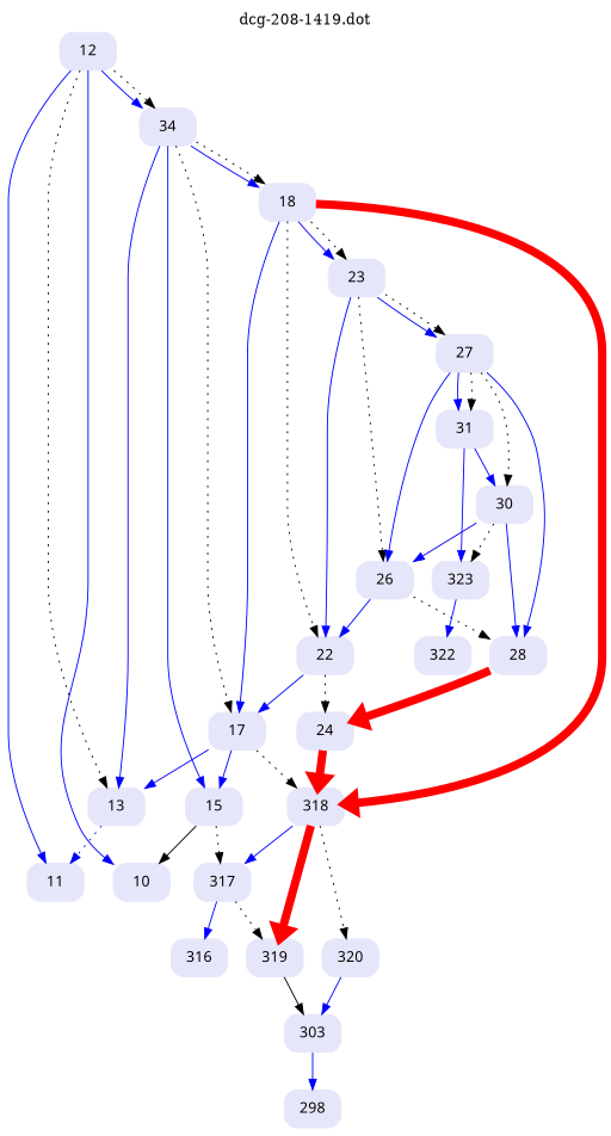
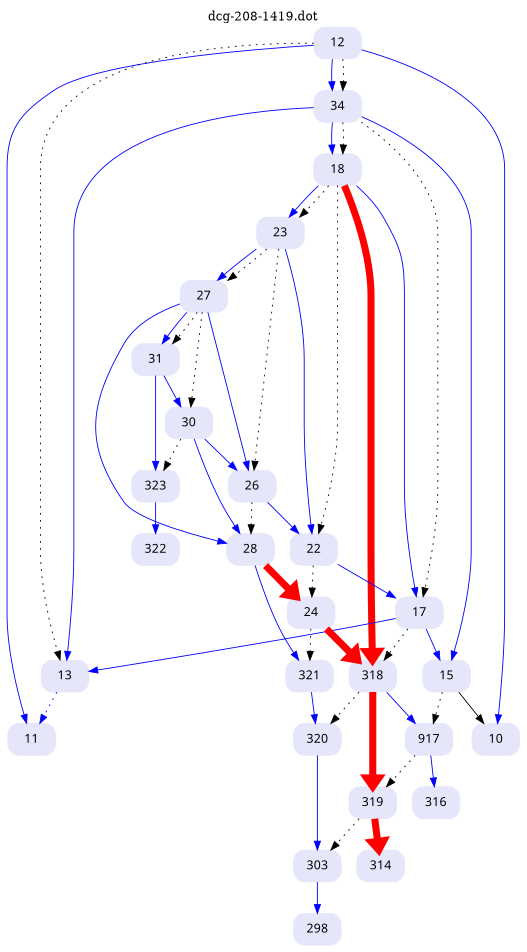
  digraph {
    label="dcg-208-1419.dot"
    labelloc=t
    node [color=lavender fontname="sans-serif" shape=box style="rounded,filled"]
    edge [color=blue penwidth=1]
    n1 [label=12]
    n2 [label=11]
    n3 [label=10]
    n4 [label=34]
    n5 [label=13]
    n6 [label=15]
    n7 [label=18]
    n8 [label=17]
-   n9 [label=317]
+   n9 [label=917]
    n10 [label=318]
    n11 [label=23]
    n12 [label=22]
    n13 [label=319]
    n14 [label=316]
    n15 [label=320]
    n16 [label=27]
    n17 [label=26]
    n18 [label=24]
    n19 [label=303]
+   n20 [label=314]
+   n21 [label=321]
    n22 [label=28]
    n23 [label=31]
    n24 [label=30]
    n25 [label=323]
    n26 [label=322]
    n27 [label=298]
    n1 -> n2
    n1 -> n3
    n1 -> n4
    n1 -> n4 [style=dotted color="" penwidth=""]
    n1 -> n5 [style=dotted color="" penwidth=""]
    n4 -> n5
    n4 -> n6
    n4 -> n7
    n4 -> n7 [style=dotted color="" penwidth=""]
    n4 -> n8 [style=dotted color="" penwidth=""]
    n5 -> n2 [style=dotted]
    n6 -> n3 [color=black]
    n6 -> n9 [style=dotted color="" penwidth=""]
    n7 -> n8
    n7 -> n10 [color=red penwidth=8]
    n7 -> n11
    n7 -> n11 [style=dotted color="" penwidth=""]
    n7 -> n12 [style=dotted color="" penwidth=""]
    n8 -> n5
    n8 -> n6
    n8 -> n10 [style=dotted color="" penwidth=""]
    n9 -> n13 [style=dotted color="" penwidth=""]
    n9 -> n14
    n10 -> n9
    n10 -> n13 [color=red penwidth=8]
    n10 -> n15 [style=dotted color="" penwidth=""]
    n11 -> n12
    n11 -> n16
    n11 -> n16 [style=dotted color="" penwidth=""]
    n11 -> n17 [style=dotted color="" penwidth=""]
    n12 -> n8
    n12 -> n18 [style=dotted color="" penwidth=""]
-   n13 -> n19 [style=solid color="" penwidth=""]
+   n13 -> n19 [style=dotted color="" penwidth=""]
+   n13 -> n20 [color=red penwidth=8]
    n15 -> n19
    n16 -> n17
    n16 -> n22
    n16 -> n23
    n16 -> n23 [style=dotted color="" penwidth=""]
    n16 -> n24 [style=dotted color="" penwidth=""]
    n17 -> n12
    n17 -> n22 [style=dotted color="" penwidth=""]
    n18 -> n10 [color=red penwidth=8]
+   n18 -> n21 [style=dotted color="" penwidth=""]
    n19 -> n27
+   n21 -> n15
    n22 -> n18 [color=red penwidth=8]
+   n22 -> n21
    n23 -> n24
    n23 -> n25
    n24 -> n17
    n24 -> n22
    n24 -> n25 [style=dotted color="" penwidth=""]
    n25 -> n26
  }
